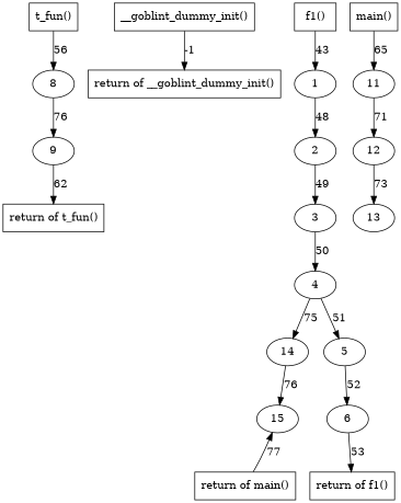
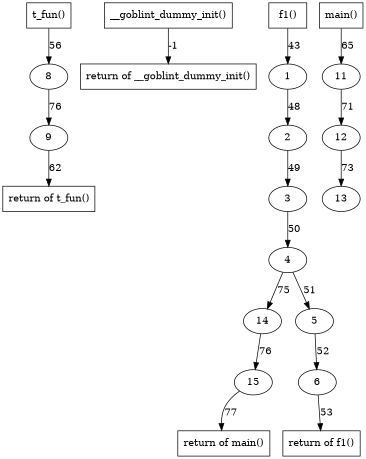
  digraph {
    n1 [label="t_fun()" shape=box]
    8
    9
    n4 [label="return of t_fun()" shape=box]
    n5 [label="__goblint_dummy_init()" shape=box]
    n6 [label="return of __goblint_dummy_init()" shape=box]
    n7 [label="return of f1()" shape=box]
    6
    14
    15
    n11 [label="return of main()" shape=box]
    4
    5
    1
    2
    3
    n17 [label="main()" shape=box]
    11
    12
    13
    n21 [label="f1()" shape=box]
    n1 -> 8 [label=56]
    8 -> 9 [label=76]
    9 -> n4 [label=62]
    n5 -> n6 [label=-1]
    6 -> n7 [label=53]
    14 -> 15 [label=76]
-   n11 -> 15 [label=77]
+   15 -> n11 [label=77]
    4 -> 14 [label=75]
    4 -> 5 [label=51]
    5 -> 6 [label=52]
    1 -> 2 [label=48]
    2 -> 3 [label=49]
    3 -> 4 [label=50]
    n17 -> 11 [label=65]
    11 -> 12 [label=71]
    12 -> 13 [label=73]
    n21 -> 1 [label=43]
  }
